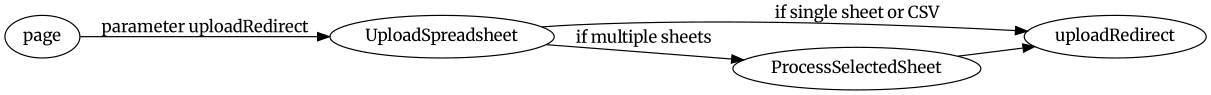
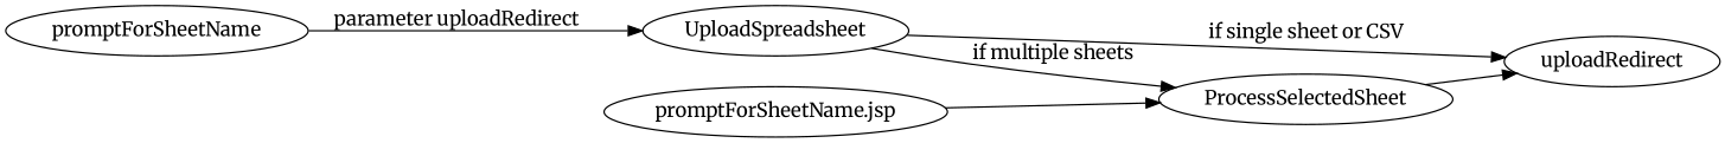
  digraph {
    fontname=Merriweather
    rankdir=LR
    node [fontname=Merriweather]
    edge [fontname=Merriweather]
-   page
+   page [label=promptForSheetName]
    UploadSpreadsheet
    uploadRedirect
    ProcessSelectedSheet
+   "promptForSheetName.jsp"
    page -> UploadSpreadsheet [label="parameter uploadRedirect"]
    UploadSpreadsheet -> uploadRedirect [label="if single sheet or CSV"]
    UploadSpreadsheet -> ProcessSelectedSheet [label="if multiple sheets"]
    ProcessSelectedSheet -> uploadRedirect
+   "promptForSheetName.jsp" -> ProcessSelectedSheet
  }
